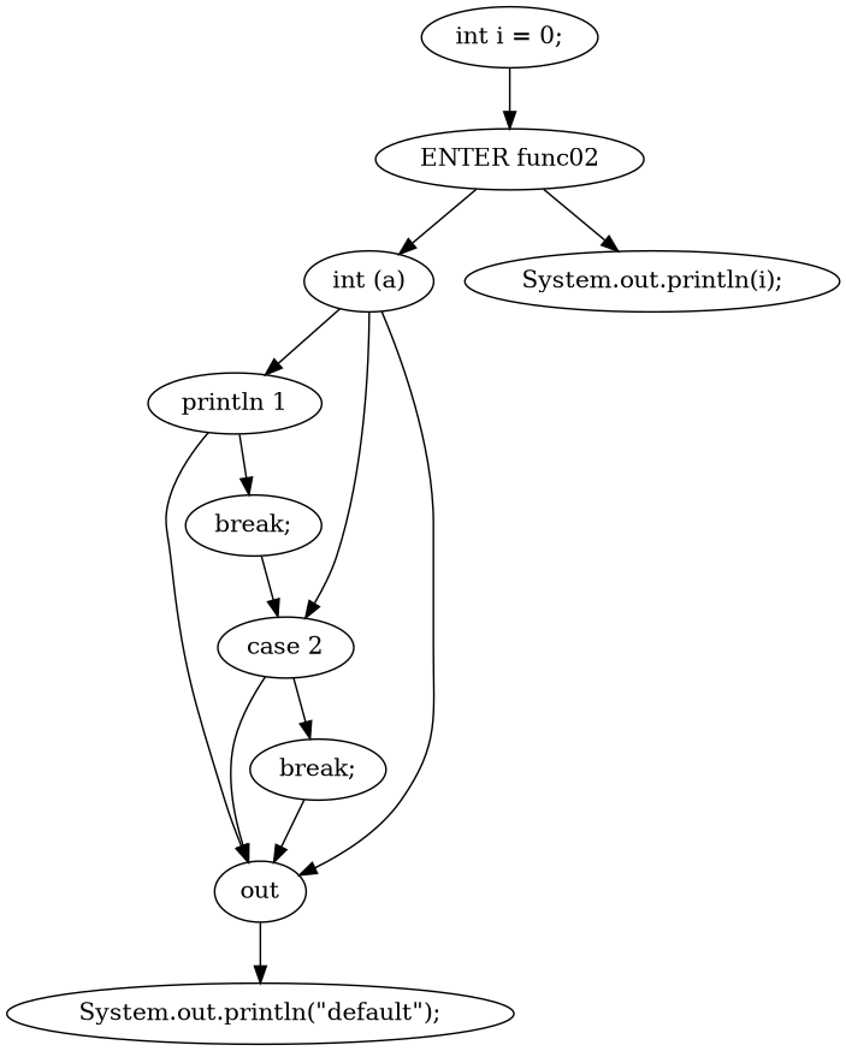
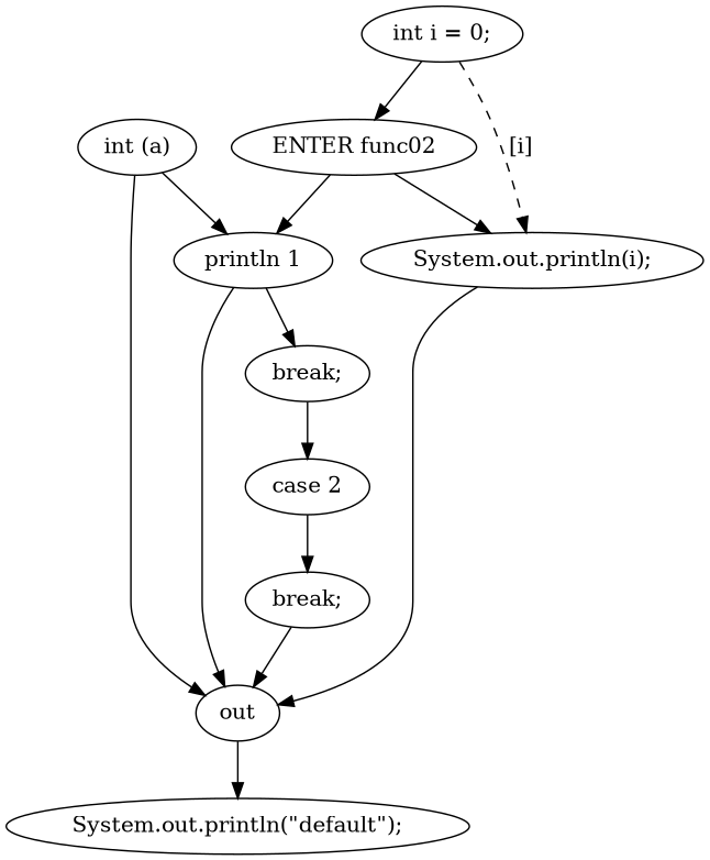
  digraph {
    n1 [label="ENTER func02"]
    n2 [label="int (a)"]
    n3 [label="System.out.println(i);"]
    n4 [label="int i = 0;"]
    n5 [label="println 1"]
    n6 [label="case 2"]
    n7 [label=out]
    n8 [label="break;"]
    n9 [label="break;"]
    n10 [label="System.out.println(\"default\");"]
-   n1 -> n2
+   n1 -> n5
    n1 -> n3
    n2 -> n5
-   n2 -> n6
    n2 -> n7
    n4 -> n1
+   n4 -> n3 [label="[i]" style=dashed]
    n5 -> n7
    n5 -> n8
-   n6 -> n7
+   n3 -> n7
    n6 -> n9
    n7 -> n10
    n8 -> n6
    n9 -> n7
  }
